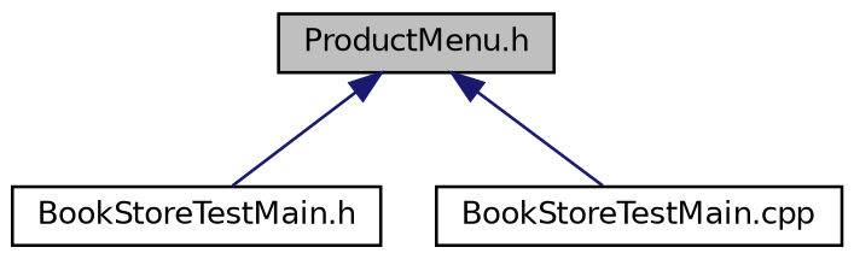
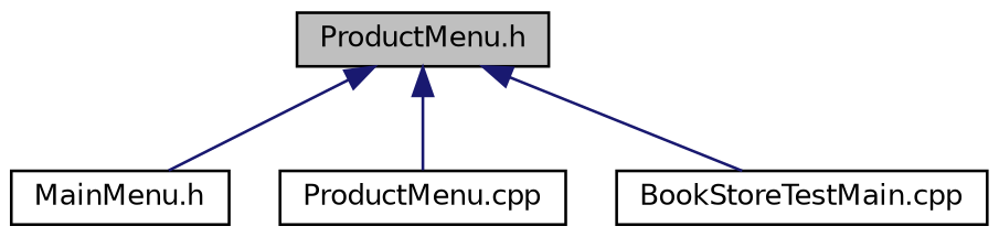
  digraph {
    node [color=black fillcolor=white fontname=Helvetica fontsize=10 shape=record style=filled]
    edge [color=midnightblue dir=back fontname=Helvetica fontsize=10 labelfontname=Helvetica labelfontsize=10 style=solid]
    n1 [fillcolor=grey75 fontcolor=black height=0.2 label="ProductMenu.h" width=0.4]
-   n2 [height=0.2 label="BookStoreTestMain.h" width=0.4]
+   n2 [height=0.2 label="MainMenu.h" width=0.4]
+   n3 [height=0.2 label="ProductMenu.cpp" width=0.4]
    n4 [height=0.2 label="BookStoreTestMain.cpp" width=0.4]
    n1 -> n2
+   n1 -> n3
    n1 -> n4
  }
